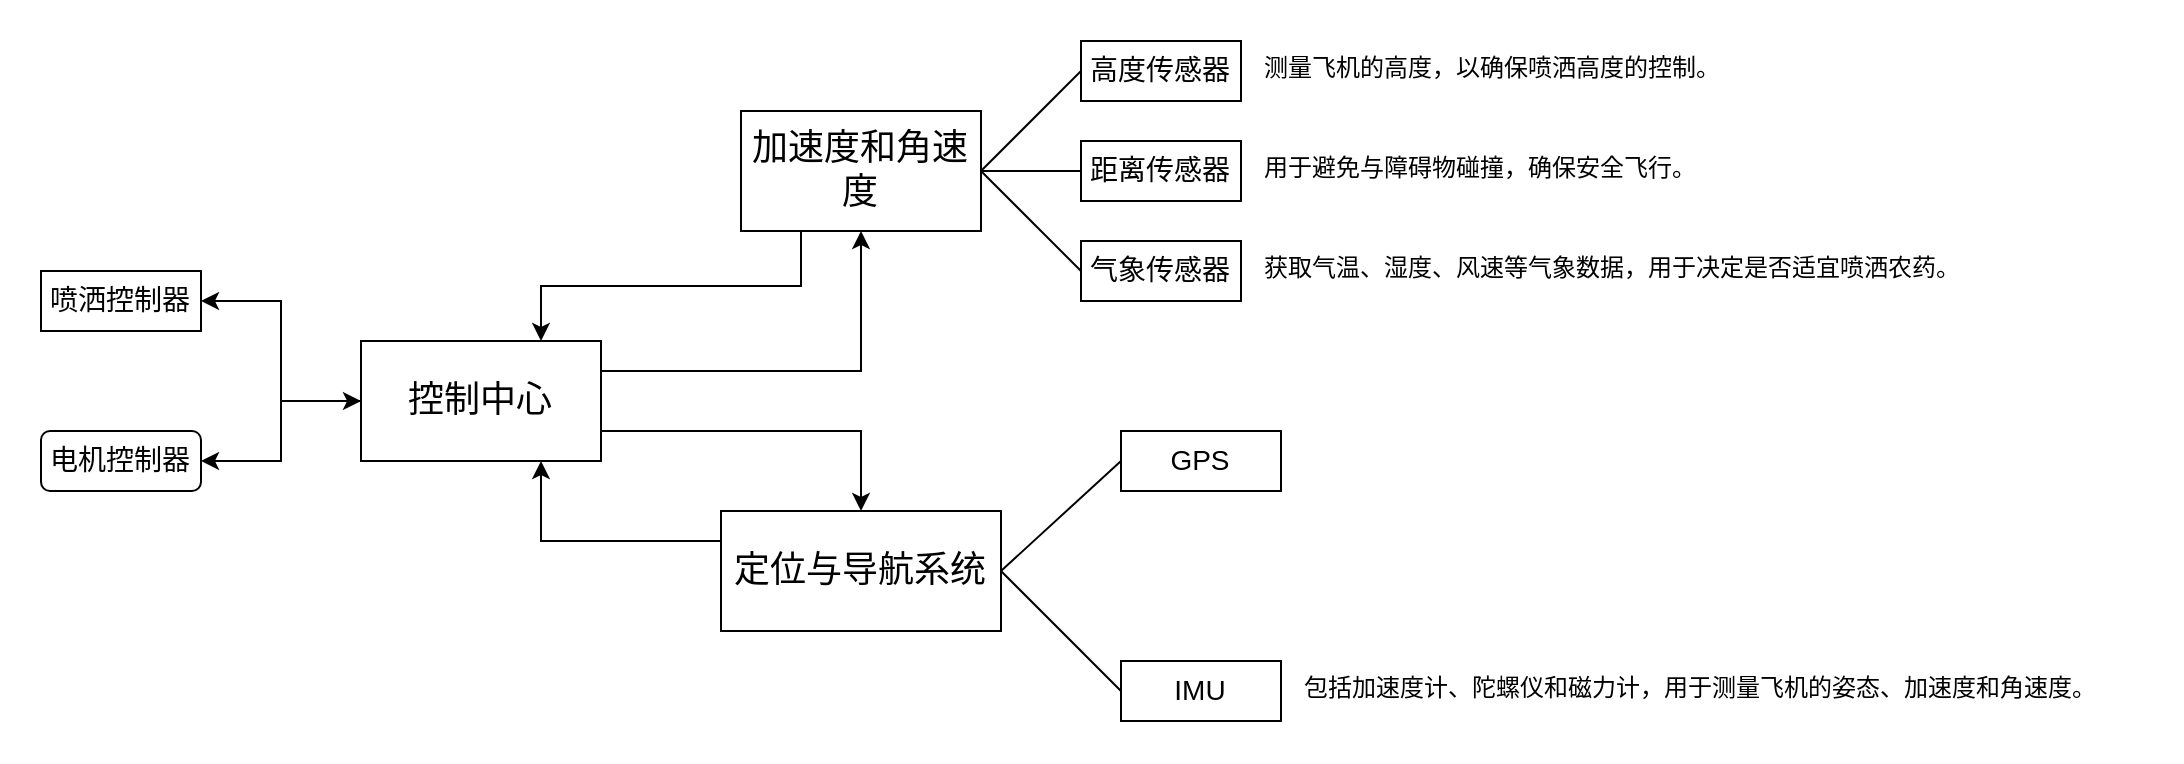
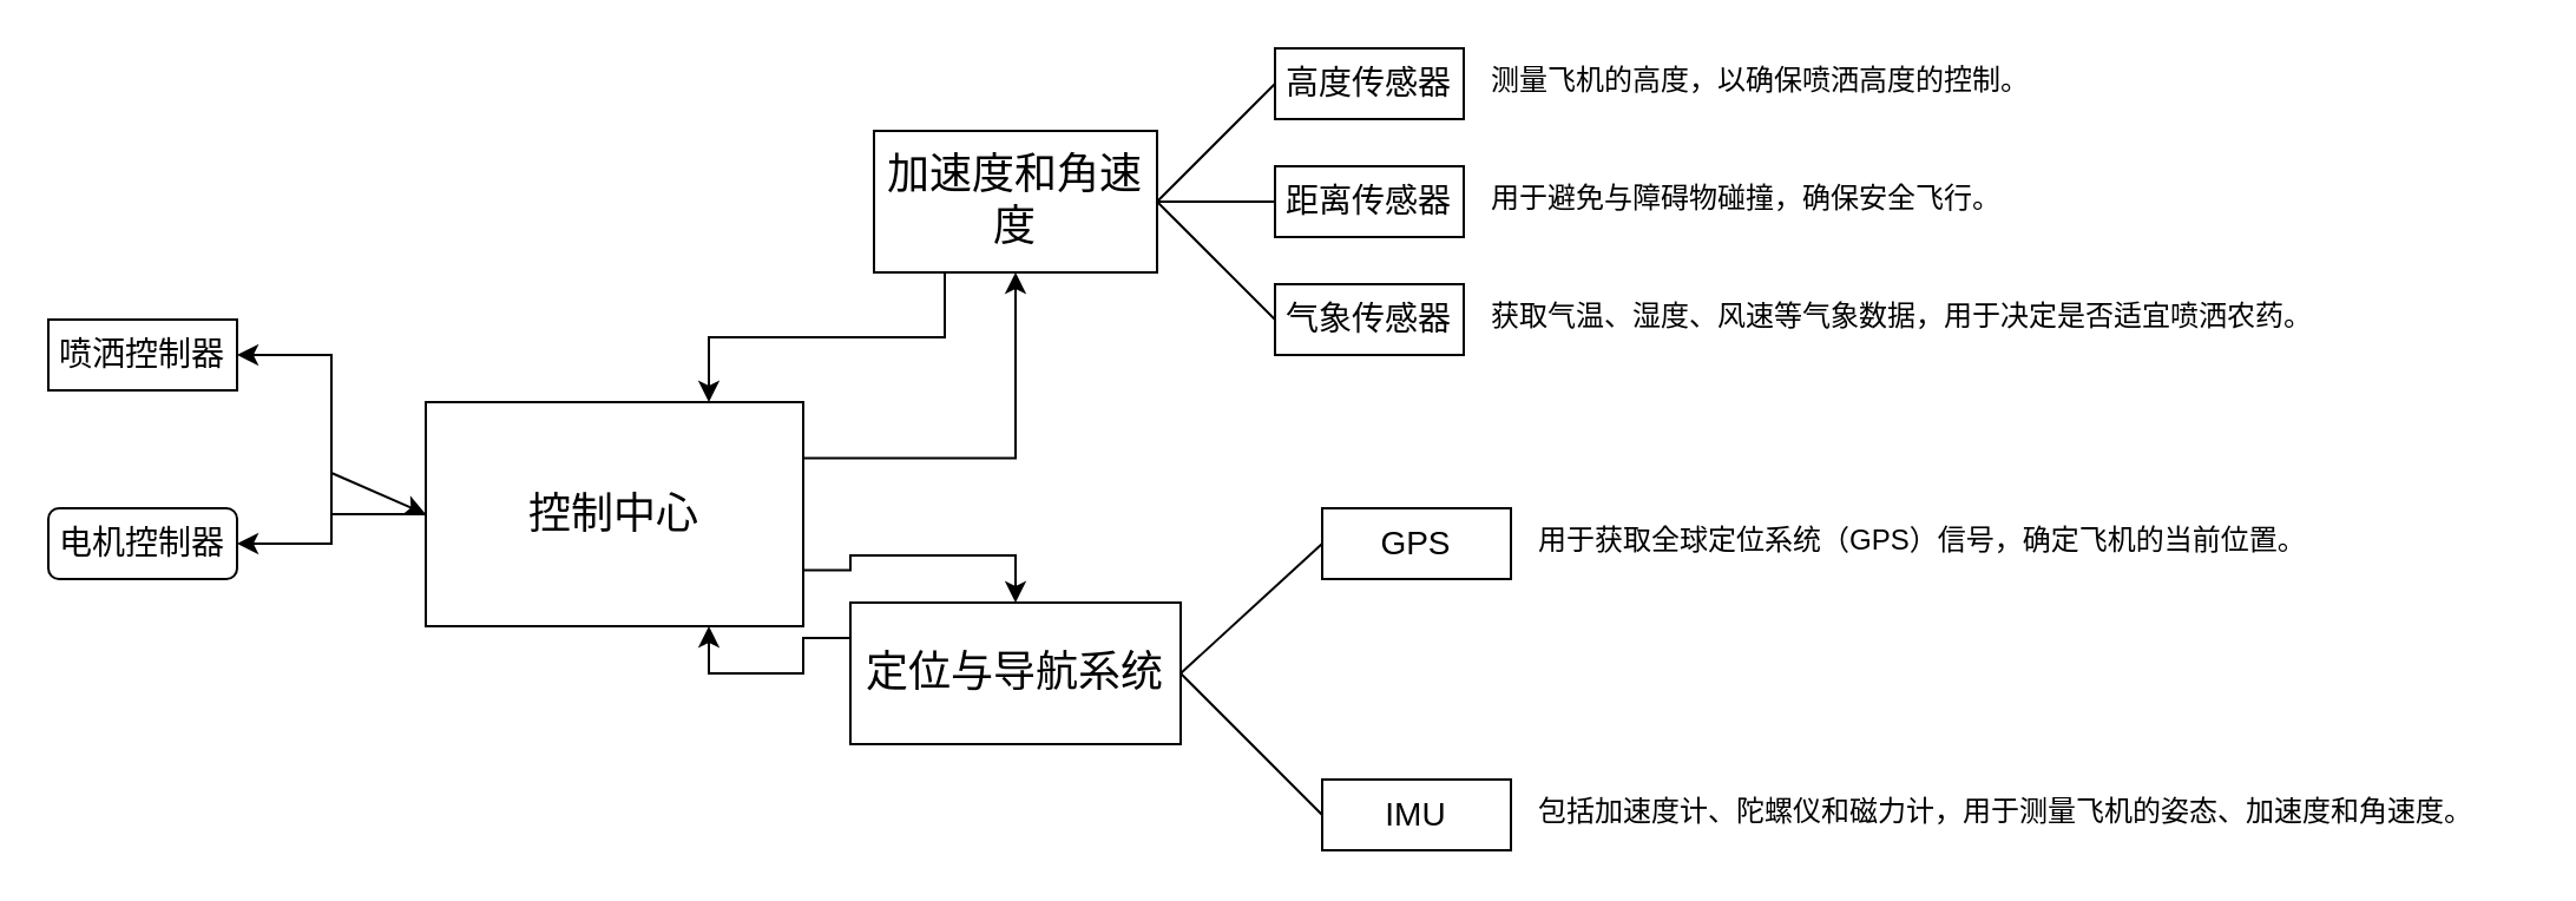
  <mxCell id="0" />
  <mxCell id="1" parent="0" />
  <mxCell id="2" style="edgeStyle=orthogonalEdgeStyle;rounded=0;orthogonalLoop=1;jettySize=auto;html=1;exitX=0;exitY=0.25;exitDx=0;exitDy=0;entryX=0.75;entryY=1;entryDx=0;entryDy=0;" edge="1" parent="1" source="3" target="27"><mxGeometry relative="1" as="geometry" /></mxCell>
  <mxCell id="3" value="&lt;font style=&quot;font-size: 18px&quot;&gt;定位与导航系统&lt;/font&gt;" style="rounded=0;whiteSpace=wrap;html=1;" vertex="1" parent="1"><mxGeometry x="360" y="255" width="140" height="60" as="geometry" /></mxCell>
  <mxCell id="4" style="edgeStyle=orthogonalEdgeStyle;rounded=0;orthogonalLoop=1;jettySize=auto;html=1;exitX=0.25;exitY=1;exitDx=0;exitDy=0;entryX=0.75;entryY=0;entryDx=0;entryDy=0;" edge="1" parent="1" source="5" target="27"><mxGeometry relative="1" as="geometry" /></mxCell>
  <mxCell id="5" value="&lt;font style=&quot;font-size: 18px&quot;&gt;加速度和角速度&lt;/font&gt;" style="rounded=0;whiteSpace=wrap;html=1;" vertex="1" parent="1"><mxGeometry x="370" y="55" width="120" height="60" as="geometry" /></mxCell>
  <mxCell id="6" value="&lt;font style=&quot;font-size: 14px&quot;&gt;距离传感器&lt;/font&gt;" style="rounded=0;whiteSpace=wrap;html=1;" vertex="1" parent="1"><mxGeometry x="540" y="70" width="80" height="30" as="geometry" /></mxCell>
  <mxCell id="7" value="&lt;font style=&quot;font-size: 14px&quot;&gt;气象传感器&lt;/font&gt;" style="rounded=0;whiteSpace=wrap;html=1;" vertex="1" parent="1"><mxGeometry x="540" y="120" width="80" height="30" as="geometry" /></mxCell>
  <mxCell id="8" value="&lt;font style=&quot;font-size: 14px&quot;&gt;高度传感器&lt;/font&gt;" style="rounded=0;whiteSpace=wrap;html=1;" vertex="1" parent="1"><mxGeometry x="540" y="20" width="80" height="30" as="geometry" /></mxCell>
  <mxCell id="9" value="" style="endArrow=none;html=1;entryX=1;entryY=0.5;entryDx=0;entryDy=0;exitX=0;exitY=0.5;exitDx=0;exitDy=0;" edge="1" parent="1" source="6" target="5"><mxGeometry width="50" height="50" relative="1" as="geometry"><mxPoint x="370" y="410" as="sourcePoint" /><mxPoint x="420" y="360" as="targetPoint" /></mxGeometry></mxCell>
  <mxCell id="10" value="" style="endArrow=none;html=1;exitX=0;exitY=0.5;exitDx=0;exitDy=0;entryX=1;entryY=0.5;entryDx=0;entryDy=0;" edge="1" parent="1" source="7" target="5"><mxGeometry width="50" height="50" relative="1" as="geometry"><mxPoint x="370" y="410" as="sourcePoint" /><mxPoint x="520" y="90" as="targetPoint" /></mxGeometry></mxCell>
  <mxCell id="11" value="" style="endArrow=none;html=1;entryX=1;entryY=0.5;entryDx=0;entryDy=0;exitX=0;exitY=0.5;exitDx=0;exitDy=0;" edge="1" parent="1" source="8" target="5"><mxGeometry width="50" height="50" relative="1" as="geometry"><mxPoint x="370" y="410" as="sourcePoint" /><mxPoint x="420" y="360" as="targetPoint" /></mxGeometry></mxCell>
  <mxCell id="12" value="测量飞机的高度，以确保喷洒高度的控制。" style="text;html=1;" vertex="1" parent="1"><mxGeometry x="630" y="20" width="250" height="30" as="geometry" /></mxCell>
  <mxCell id="13" value="用于避免与障碍物碰撞，确保安全飞行。" style="text;html=1;" vertex="1" parent="1"><mxGeometry x="630" y="70" width="240" height="30" as="geometry" /></mxCell>
  <mxCell id="14" value="获取气温、湿度、风速等气象数据，用于决定是否适宜喷洒农药。" style="text;html=1;" vertex="1" parent="1"><mxGeometry x="630" y="120" width="350" height="30" as="geometry" /></mxCell>
  <mxCell id="15" value="&lt;font style=&quot;font-size: 14px&quot;&gt;GPS&lt;/font&gt;" style="rounded=0;whiteSpace=wrap;html=1;" vertex="1" parent="1"><mxGeometry x="560" y="215" width="80" height="30" as="geometry" /></mxCell>
  <mxCell id="16" value="&lt;font style=&quot;font-size: 14px&quot;&gt;IMU&lt;/font&gt;" style="rounded=0;whiteSpace=wrap;html=1;" vertex="1" parent="1"><mxGeometry x="560" y="330" width="80" height="30" as="geometry" /></mxCell>
  <mxCell id="17" value="" style="endArrow=none;html=1;entryX=1;entryY=0.5;entryDx=0;entryDy=0;exitX=0;exitY=0.5;exitDx=0;exitDy=0;" edge="1" parent="1" source="16" target="3"><mxGeometry width="50" height="50" relative="1" as="geometry"><mxPoint x="-27" y="550" as="sourcePoint" /><mxPoint x="23" y="500" as="targetPoint" /></mxGeometry></mxCell>
  <mxCell id="18" value="" style="endArrow=none;html=1;entryX=0;entryY=0.5;entryDx=0;entryDy=0;exitX=1;exitY=0.5;exitDx=0;exitDy=0;" edge="1" parent="1" source="3" target="15"><mxGeometry width="50" height="50" relative="1" as="geometry"><mxPoint x="563" y="320" as="sourcePoint" /><mxPoint x="507" y="255" as="targetPoint" /></mxGeometry></mxCell>
+ <mxCell id="19" value="用于获取全球定位系统（GPS）信号，确定飞机的当前位置。" style="text;html=1;" vertex="1" parent="1"><mxGeometry x="650" y="215" width="390" height="30" as="geometry" /></mxCell>
  <mxCell id="20" value="包括加速度计、陀螺仪和磁力计，用于测量飞机的姿态、加速度和角速度。" style="text;html=1;" vertex="1" parent="1"><mxGeometry x="650" y="330" width="420" height="30" as="geometry" /></mxCell>
  <mxCell id="21" value="&lt;font style=&quot;font-size: 14px&quot;&gt;喷洒控制器&lt;/font&gt;" style="rounded=0;whiteSpace=wrap;html=1;" vertex="1" parent="1"><mxGeometry x="20" y="135" width="80" height="30" as="geometry" /></mxCell>
  <mxCell id="22" value="&lt;font style=&quot;font-size: 14px&quot;&gt;电机控制器&lt;/font&gt;" style="whiteSpace=wrap;html=1;rounded=1;" vertex="1" parent="1"><mxGeometry x="20" y="215" width="80" height="30" as="geometry" /></mxCell>
  <mxCell id="23" style="edgeStyle=orthogonalEdgeStyle;rounded=0;orthogonalLoop=1;jettySize=auto;html=1;exitX=1;exitY=0.25;exitDx=0;exitDy=0;entryX=0.5;entryY=1;entryDx=0;entryDy=0;" edge="1" parent="1" source="27" target="5"><mxGeometry relative="1" as="geometry" /></mxCell>
  <mxCell id="24" style="edgeStyle=orthogonalEdgeStyle;rounded=0;orthogonalLoop=1;jettySize=auto;html=1;exitX=1;exitY=0.75;exitDx=0;exitDy=0;entryX=0.5;entryY=0;entryDx=0;entryDy=0;" edge="1" parent="1" source="27" target="3"><mxGeometry relative="1" as="geometry" /></mxCell>
  <mxCell id="25" style="edgeStyle=orthogonalEdgeStyle;rounded=0;orthogonalLoop=1;jettySize=auto;html=1;exitX=0;exitY=0.5;exitDx=0;exitDy=0;entryX=1;entryY=0.5;entryDx=0;entryDy=0;" edge="1" parent="1" source="27" target="21"><mxGeometry relative="1" as="geometry" /></mxCell>
  <mxCell id="26" style="edgeStyle=orthogonalEdgeStyle;rounded=0;orthogonalLoop=1;jettySize=auto;html=1;exitX=0;exitY=0.5;exitDx=0;exitDy=0;entryX=1;entryY=0.5;entryDx=0;entryDy=0;" edge="1" parent="1" source="27" target="22"><mxGeometry relative="1" as="geometry" /></mxCell>
- <mxCell id="27" value="&lt;font style=&quot;font-size: 18px&quot;&gt;控制中心&lt;/font&gt;" style="rounded=0;whiteSpace=wrap;html=1;" vertex="1" parent="1"><mxGeometry x="180" y="170" width="120" height="60" as="geometry" /></mxCell>
+ <mxCell id="27" value="&lt;font style=&quot;font-size: 18px&quot;&gt;控制中心&lt;/font&gt;" style="rounded=0;whiteSpace=wrap;html=1;" vertex="1" parent="1"><mxGeometry x="180" y="170" width="160" height="95" as="geometry" /></mxCell>
  <mxCell id="28" value="" style="endArrow=classic;html=1;entryX=0;entryY=0.5;entryDx=0;entryDy=0;" edge="1" parent="1" target="27"><mxGeometry width="50" height="50" relative="1" as="geometry"><mxPoint x="140" y="200" as="sourcePoint" /><mxPoint x="240" y="120" as="targetPoint" /></mxGeometry></mxCell>
